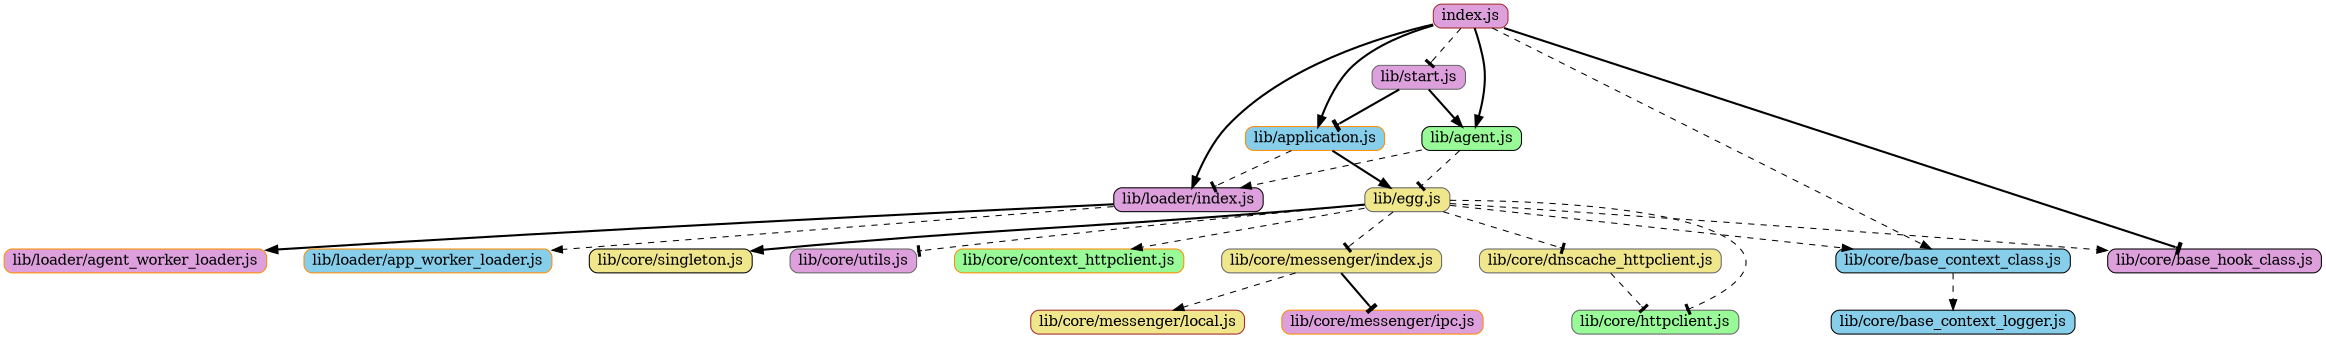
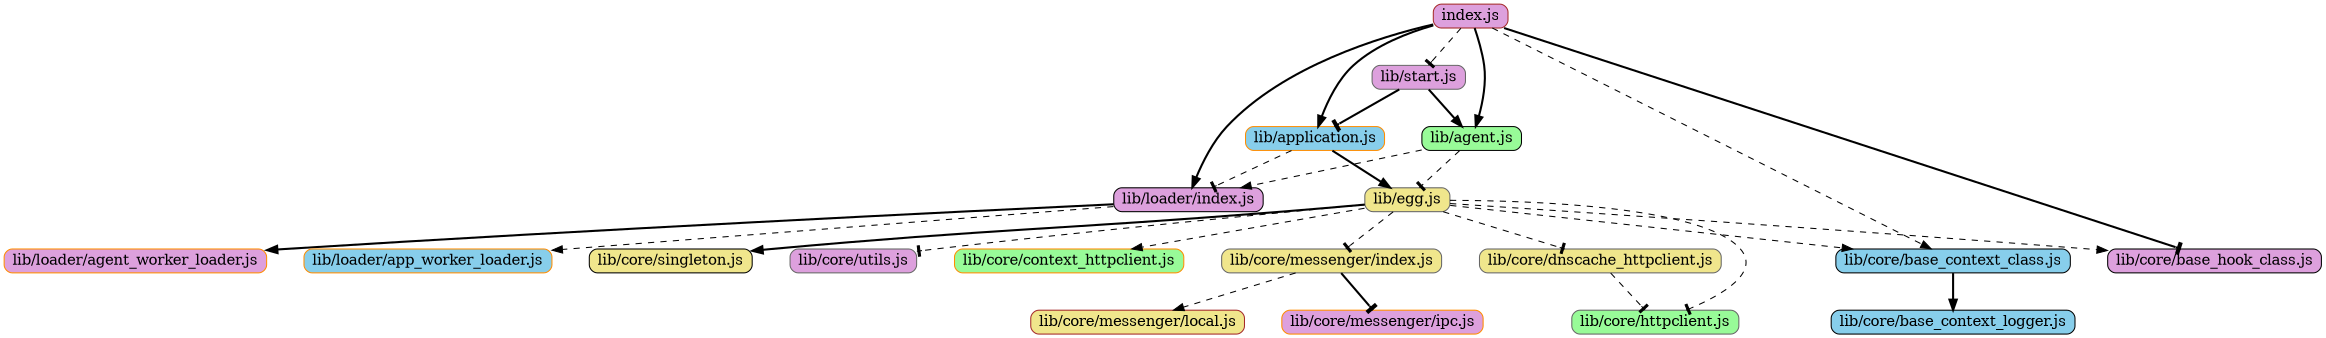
  digraph {
    compound=true
    fixedsize=true
    nodesep=0.5
    rankdir=TB
    node [color=black concentrate=true fillcolor=plum shape=box style="rounded,filled"]
    edge [arrowhead=normal style=dashed]
    "index.js" [color=brown height=0 width=0]
    "lib/agent.js" [fillcolor=palegreen height=0 width=0]
    "lib/application.js" [color=darkorange fillcolor=skyblue height=0 width=0]
    "lib/core/base_context_class.js" [fillcolor=skyblue height=0 width=0]
    "lib/core/base_hook_class.js" [height=0 width=0]
    "lib/loader/index.js" [height=0 width=0]
    "lib/start.js" [color=gray40 height=0 width=0]
    "lib/egg.js" [color=gray40 fillcolor=khaki height=0 width=0]
    "lib/core/base_context_logger.js" [fillcolor=skyblue height=0 width=0]
    "lib/loader/agent_worker_loader.js" [color=darkorange height=0 width=0]
    "lib/loader/app_worker_loader.js" [color=darkorange fillcolor=skyblue height=0 width=0]
    "lib/core/context_httpclient.js" [color=darkorange fillcolor=palegreen height=0 width=0]
    "lib/core/dnscache_httpclient.js" [color=gray40 fillcolor=khaki height=0 width=0]
    "lib/core/httpclient.js" [color=gray40 fillcolor=palegreen height=0 width=0]
    "lib/core/messenger/index.js" [color=gray40 fillcolor=khaki height=0 width=0]
    "lib/core/singleton.js" [fillcolor=khaki height=0 width=0]
    "lib/core/utils.js" [color=gray40 height=0 width=0]
    "lib/core/messenger/ipc.js" [color=darkorange height=0 width=0]
    "lib/core/messenger/local.js" [color=brown fillcolor=khaki height=0 width=0]
    "index.js" -> "lib/agent.js" [style=bold]
    "index.js" -> "lib/application.js" [style=bold]
    "index.js" -> "lib/core/base_context_class.js"
    "index.js" -> "lib/core/base_hook_class.js" [arrowhead=tee style=bold]
    "index.js" -> "lib/loader/index.js" [style=bold]
    "index.js" -> "lib/start.js" [arrowhead=tee]
    "lib/agent.js" -> "lib/loader/index.js"
    "lib/agent.js" -> "lib/egg.js" [arrowhead=tee]
    "lib/application.js" -> "lib/loader/index.js" [arrowhead=tee]
    "lib/application.js" -> "lib/egg.js" [style=bold]
-   "lib/core/base_context_class.js" -> "lib/core/base_context_logger.js"
+   "lib/core/base_context_class.js" -> "lib/core/base_context_logger.js" [style=bold]
    "lib/loader/index.js" -> "lib/loader/agent_worker_loader.js" [style=bold]
    "lib/loader/index.js" -> "lib/loader/app_worker_loader.js"
    "lib/start.js" -> "lib/agent.js" [style=bold]
    "lib/start.js" -> "lib/application.js" [arrowhead=tee style=bold]
    "lib/egg.js" -> "lib/core/base_context_class.js"
    "lib/egg.js" -> "lib/core/base_hook_class.js"
    "lib/egg.js" -> "lib/core/context_httpclient.js"
    "lib/egg.js" -> "lib/core/dnscache_httpclient.js" [arrowhead=tee]
    "lib/egg.js" -> "lib/core/httpclient.js" [arrowhead=tee]
    "lib/egg.js" -> "lib/core/messenger/index.js" [arrowhead=tee]
    "lib/egg.js" -> "lib/core/singleton.js" [style=bold]
    "lib/egg.js" -> "lib/core/utils.js" [arrowhead=tee]
    "lib/core/dnscache_httpclient.js" -> "lib/core/httpclient.js" [arrowhead=tee]
    "lib/core/messenger/index.js" -> "lib/core/messenger/ipc.js" [arrowhead=tee style=bold]
    "lib/core/messenger/index.js" -> "lib/core/messenger/local.js"
  }
